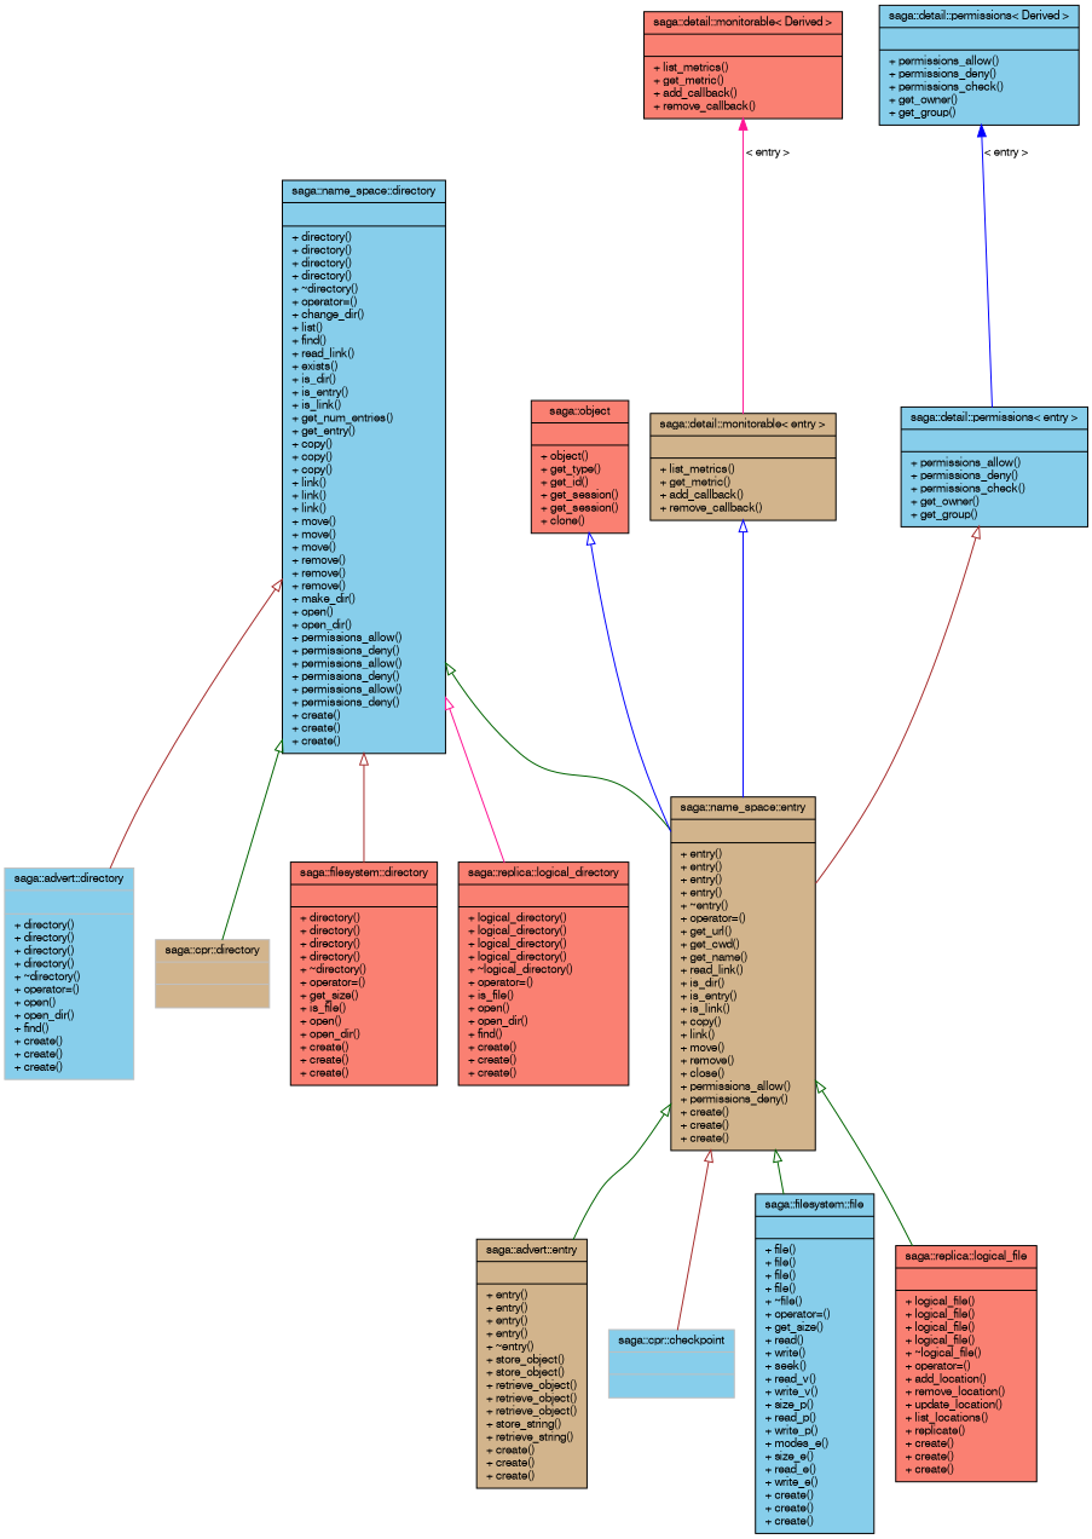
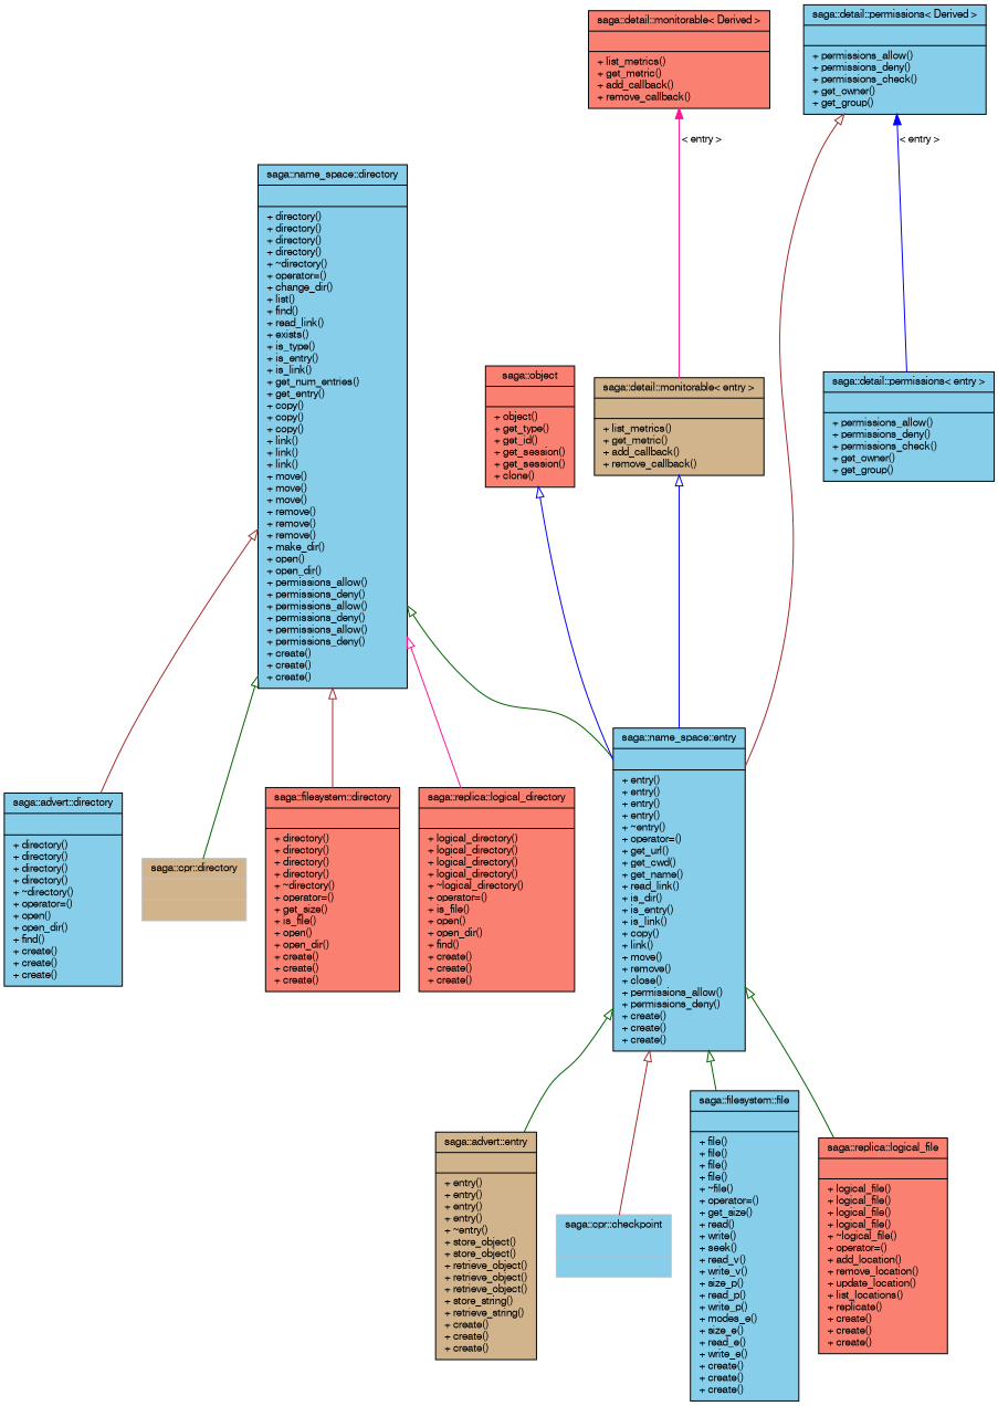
  digraph {
    node [color=black fillcolor=skyblue fontname=FreeSans fontsize=10 shape=record style=filled]
    edge [arrowtail=onormal color=darkgreen dir=back fontname=FreeSans fontsize=10 labelfontname=FreeSans labelfontsize=10 style=solid]
-   n1 [fillcolor=tan fontcolor=black height=0.2 label="{saga::name_space::entry\n||+ entry()\l+ entry()\l+ entry()\l+ entry()\l+ ~entry()\l+ operator=()\l+ get_url()\l+ get_cwd()\l+ get_name()\l+ read_link()\l+ is_dir()\l+ is_entry()\l+ is_link()\l+ copy()\l+ link()\l+ move()\l+ remove()\l+ close()\l+ permissions_allow()\l+ permissions_deny()\l+ create()\l+ create()\l+ create()\l}" width=0.4]
+   n1 [fontcolor=black height=0.2 label="{saga::name_space::entry\n||+ entry()\l+ entry()\l+ entry()\l+ entry()\l+ ~entry()\l+ operator=()\l+ get_url()\l+ get_cwd()\l+ get_name()\l+ read_link()\l+ is_dir()\l+ is_entry()\l+ is_link()\l+ copy()\l+ link()\l+ move()\l+ remove()\l+ close()\l+ permissions_allow()\l+ permissions_deny()\l+ create()\l+ create()\l+ create()\l}" width=0.4]
    n2 [fillcolor=tan height=0.2 label="{saga::advert::entry\n||+ entry()\l+ entry()\l+ entry()\l+ entry()\l+ ~entry()\l+ store_object()\l+ store_object()\l+ retrieve_object()\l+ retrieve_object()\l+ retrieve_object()\l+ store_string()\l+ retrieve_string()\l+ create()\l+ create()\l+ create()\l}" width=0.4]
    n3 [color=grey75 height=0.2 label="{saga::cpr::checkpoint\n||}" width=0.4]
    n4 [height=0.2 label="{saga::filesystem::file\n||+ file()\l+ file()\l+ file()\l+ file()\l+ ~file()\l+ operator=()\l+ get_size()\l+ read()\l+ write()\l+ seek()\l+ read_v()\l+ write_v()\l+ size_p()\l+ read_p()\l+ write_p()\l+ modes_e()\l+ size_e()\l+ read_e()\l+ write_e()\l+ create()\l+ create()\l+ create()\l}" width=0.4]
    n5 [fillcolor=salmon height=0.2 label="{saga::replica::logical_file\n||+ logical_file()\l+ logical_file()\l+ logical_file()\l+ logical_file()\l+ ~logical_file()\l+ operator=()\l+ add_location()\l+ remove_location()\l+ update_location()\l+ list_locations()\l+ replicate()\l+ create()\l+ create()\l+ create()\l}" width=0.4]
-   n6 [height=0.2 label="{saga::name_space::directory\n||+ directory()\l+ directory()\l+ directory()\l+ directory()\l+ ~directory()\l+ operator=()\l+ change_dir()\l+ list()\l+ find()\l+ read_link()\l+ exists()\l+ is_dir()\l+ is_entry()\l+ is_link()\l+ get_num_entries()\l+ get_entry()\l+ copy()\l+ copy()\l+ copy()\l+ link()\l+ link()\l+ link()\l+ move()\l+ move()\l+ move()\l+ remove()\l+ remove()\l+ remove()\l+ make_dir()\l+ open()\l+ open_dir()\l+ permissions_allow()\l+ permissions_deny()\l+ permissions_allow()\l+ permissions_deny()\l+ permissions_allow()\l+ permissions_deny()\l+ create()\l+ create()\l+ create()\l}" width=0.4]
-   n7 [color=grey75 height=0.2 label="{saga::advert::directory\n||+ directory()\l+ directory()\l+ directory()\l+ directory()\l+ ~directory()\l+ operator=()\l+ open()\l+ open_dir()\l+ find()\l+ create()\l+ create()\l+ create()\l}" width=0.4]
+   n6 [height=0.2 label="{saga::name_space::directory\n||+ directory()\l+ directory()\l+ directory()\l+ directory()\l+ ~directory()\l+ operator=()\l+ change_dir()\l+ list()\l+ find()\l+ read_link()\l+ exists()\l+ is_type()\l+ is_entry()\l+ is_link()\l+ get_num_entries()\l+ get_entry()\l+ copy()\l+ copy()\l+ copy()\l+ link()\l+ link()\l+ link()\l+ move()\l+ move()\l+ move()\l+ remove()\l+ remove()\l+ remove()\l+ make_dir()\l+ open()\l+ open_dir()\l+ permissions_allow()\l+ permissions_deny()\l+ permissions_allow()\l+ permissions_deny()\l+ permissions_allow()\l+ permissions_deny()\l+ create()\l+ create()\l+ create()\l}" width=0.4]
+   n7 [height=0.2 label="{saga::advert::directory\n||+ directory()\l+ directory()\l+ directory()\l+ directory()\l+ ~directory()\l+ operator=()\l+ open()\l+ open_dir()\l+ find()\l+ create()\l+ create()\l+ create()\l}" width=0.4]
    n8 [color=grey75 fillcolor=tan height=0.2 label="{saga::cpr::directory\n||}" width=0.4]
    n9 [fillcolor=salmon height=0.2 label="{saga::filesystem::directory\n||+ directory()\l+ directory()\l+ directory()\l+ directory()\l+ ~directory()\l+ operator=()\l+ get_size()\l+ is_file()\l+ open()\l+ open_dir()\l+ create()\l+ create()\l+ create()\l}" width=0.4]
    n10 [fillcolor=salmon height=0.2 label="{saga::replica::logical_directory\n||+ logical_directory()\l+ logical_directory()\l+ logical_directory()\l+ logical_directory()\l+ ~logical_directory()\l+ operator=()\l+ is_file()\l+ open()\l+ open_dir()\l+ find()\l+ create()\l+ create()\l+ create()\l}" width=0.4]
    n11 [fillcolor=salmon height=0.2 label="{saga::object\n||+ object()\l+ get_type()\l+ get_id()\l+ get_session()\l+ get_session()\l+ clone()\l}" width=0.4]
    n12 [fillcolor=tan height=0.2 label="{saga::detail::monitorable\< entry \>\n||+ list_metrics()\l+ get_metric()\l+ add_callback()\l+ remove_callback()\l}" width=0.4]
    n13 [fillcolor=salmon height=0.2 label="{saga::detail::monitorable\< Derived \>\n||+ list_metrics()\l+ get_metric()\l+ add_callback()\l+ remove_callback()\l}" width=0.4]
    n14 [height=0.2 label="{saga::detail::permissions\< entry \>\n||+ permissions_allow()\l+ permissions_deny()\l+ permissions_check()\l+ get_owner()\l+ get_group()\l}" width=0.4]
    n15 [height=0.2 label="{saga::detail::permissions\< Derived \>\n||+ permissions_allow()\l+ permissions_deny()\l+ permissions_check()\l+ get_owner()\l+ get_group()\l}" width=0.4]
    n1 -> n2
    n1 -> n3 [color=brown]
    n1 -> n4
    n1 -> n5
    n6 -> n1
    n6 -> n7 [color=brown]
    n6 -> n8
    n6 -> n9 [color=brown]
    n6 -> n10 [color=deeppink]
    n11 -> n1 [color=blue]
    n12 -> n1 [color=blue]
    n13 -> n12 [color=deeppink label=" \< entry \>" arrowtail=""]
-   n14 -> n1 [color=brown]
+   n15 -> n1 [color=brown]
    n15 -> n14 [color=blue label=" \< entry \>" arrowtail=""]
  }
